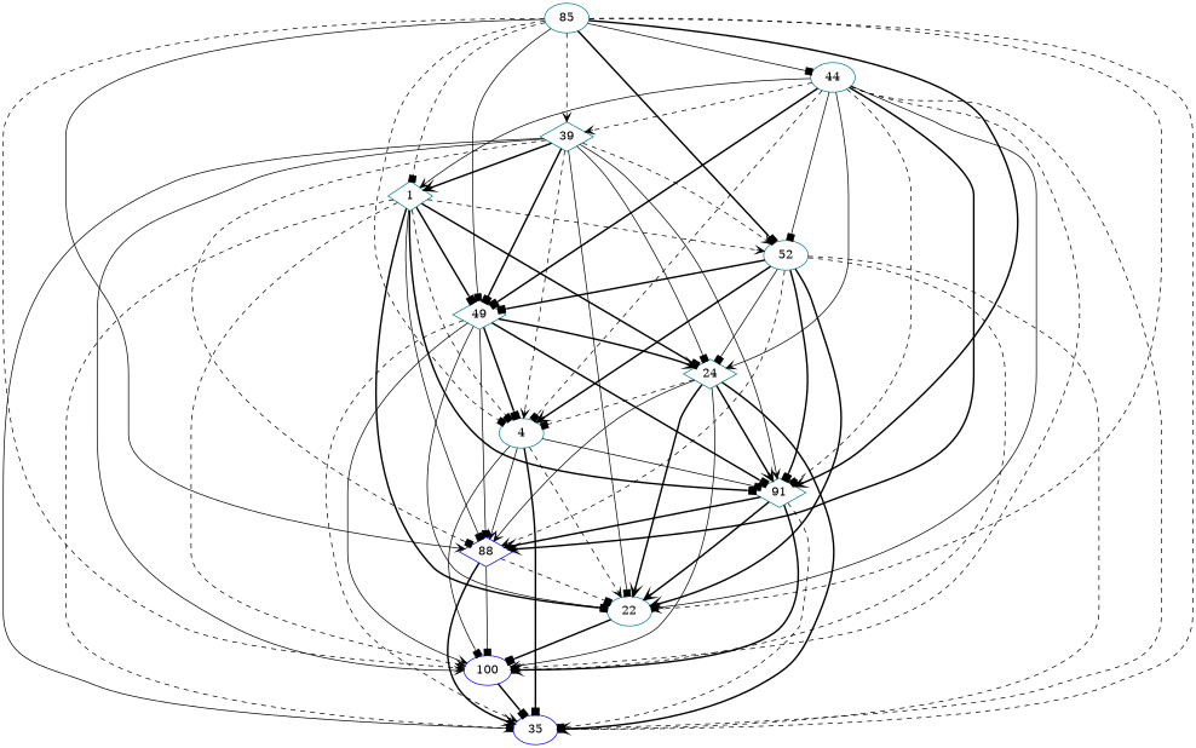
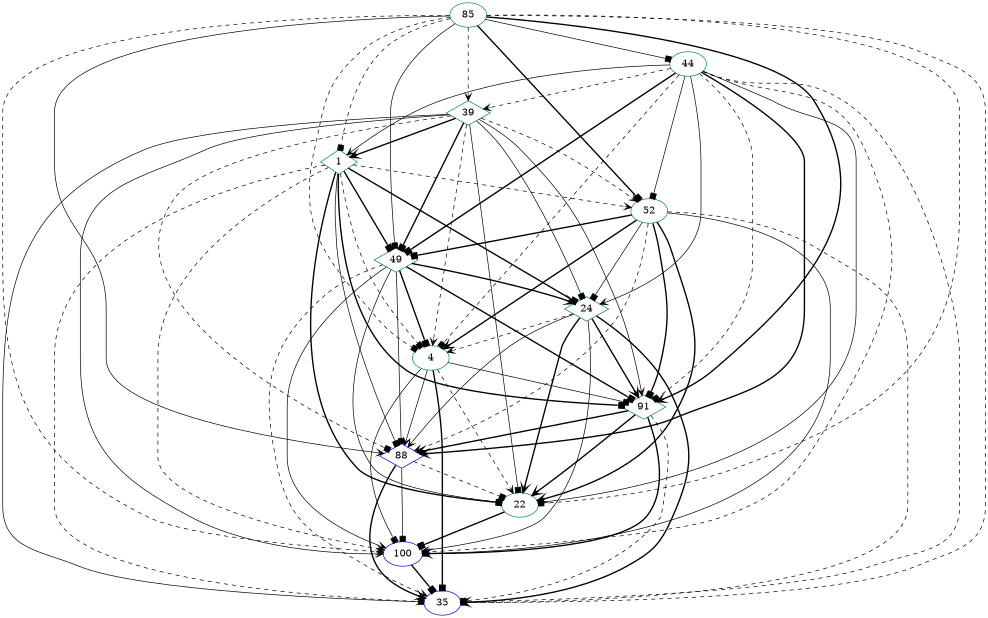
  strict digraph {
    node [color=teal shape=ellipse]
    edge [arrowhead=box style=bold]
    1 [dimensions="[625, 361, 130]" shape=diamond]
    35 [color=blue dimensions="[959, 987, 961]"]
    4 [dimensions="[539, 796, 457]"]
    100 [color=blue dimensions="[845, 632, 940]"]
    88 [color=blue dimensions="[656, 932, 561]" shape=diamond]
    49 [dimensions="[446, 716, 221]" shape=diamond]
    52 [dimensions="[416, 202, 671]"]
    22 [dimensions="[935, 715, 570]"]
    24 [dimensions="[763, 324, 461]" shape=diamond]
    91 [dimensions="[552, 914, 518]" shape=diamond]
    39 [dimensions="[596, 114, 360]" shape=diamond]
    44 [dimensions="[68, 552, 285]"]
    85 [dimensions="[371, 34, 96]"]
    1 -> 35 [arrowhead=vee style=dashed]
    1 -> 4 [style=dashed]
    1 -> 100 [arrowhead=vee style=dashed]
    1 -> 88 [style=solid]
    1 -> 49
    1 -> 52 [arrowhead=vee style=dashed]
    1 -> 22
    1 -> 24
    1 -> 91
    4 -> 35
    4 -> 100 [style=solid]
    4 -> 88 [arrowhead=vee style=solid]
    4 -> 22 [arrowhead=vee style=dashed]
    4 -> 91 [style=solid]
    100 -> 35
    88 -> 35 [arrowhead=vee]
    88 -> 100 [style=solid]
    88 -> 22 [style=dashed]
    49 -> 35 [arrowhead=vee style=dashed]
    49 -> 4
    49 -> 100 [arrowhead=vee style=solid]
    49 -> 88 [style=solid]
    49 -> 22 [style=solid]
    49 -> 24 [arrowhead=vee]
    49 -> 91
    52 -> 35 [style=dashed]
    52 -> 4 [arrowhead=vee]
-   52 -> 100 [style=dashed]
+   52 -> 100 [style=solid]
    52 -> 88 [arrowhead=vee style=dashed]
    52 -> 49
    52 -> 22 [arrowhead=vee]
    52 -> 24 [style=solid]
    52 -> 91
    22 -> 100
    24 -> 35 [arrowhead=vee]
-   24 -> 4 [style=dashed]
+   24 -> 4 [arrowhead=vee style=dashed]
    24 -> 100 [arrowhead=vee style=solid]
    24 -> 88 [arrowhead=vee style=solid]
    24 -> 22 [arrowhead=vee]
    24 -> 91 [arrowhead=vee]
    91 -> 35 [style=dashed]
    91 -> 100 [arrowhead=vee]
    91 -> 88 [arrowhead=vee]
    91 -> 22 [arrowhead=vee]
    39 -> 1 [arrowhead=vee]
    39 -> 35 [style=solid]
    39 -> 4 [arrowhead=vee style=dashed]
    39 -> 100 [arrowhead=vee style=solid]
    39 -> 88 [style=dashed]
    39 -> 49
    39 -> 52 [arrowhead=vee style=dashed]
    39 -> 22 [style=solid]
    39 -> 24 [style=solid]
    39 -> 91 [arrowhead=vee style=solid]
    44 -> 1 [arrowhead=vee style=solid]
    44 -> 35 [arrowhead=vee style=dashed]
    44 -> 4 [style=dashed]
    44 -> 100 [arrowhead=vee style=dashed]
    44 -> 88 [arrowhead=vee]
    44 -> 49
    44 -> 52 [style=solid]
    44 -> 22 [style=solid]
    44 -> 24 [arrowhead=vee style=solid]
    44 -> 91 [style=dashed]
    44 -> 39 [arrowhead=vee style=dashed]
    85 -> 1 [style=dashed]
    85 -> 35 [arrowhead=vee style=dashed]
    85 -> 4 [style=dashed]
    85 -> 100 [arrowhead=vee style=dashed]
    85 -> 88 [arrowhead=vee style=solid]
    85 -> 49 [style=solid]
    85 -> 52
-   85 -> 22 [arrowhead=vee style=dashed]
+   85 -> 22 [style=dashed]
    85 -> 91 [arrowhead=vee]
    85 -> 39 [arrowhead=vee style=dashed]
    85 -> 44 [style=solid]
  }
